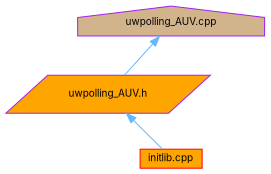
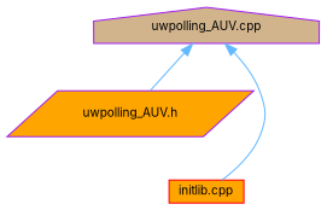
  digraph {
    fontname=Inter
    node [color=purple fillcolor=orange fontname=Inter fontsize=10 style=filled]
    edge [color=steelblue1 dir=back fontname=Inter fontsize=10 labelfontname=Helvetica labelfontsize=10 style=solid]
    n1 [fontcolor=black height=0.2 label="uwpolling_AUV.h" shape=parallelogram width=0.4]
    n2 [color=red height=0.2 label="initlib.cpp" shape=box width=0.4]
    n3 [fillcolor=tan height=0.2 label="uwpolling_AUV.cpp" shape=house width=0.4]
-   n1 -> n2
+   n3 -> n2
    n3 -> n1
  }
